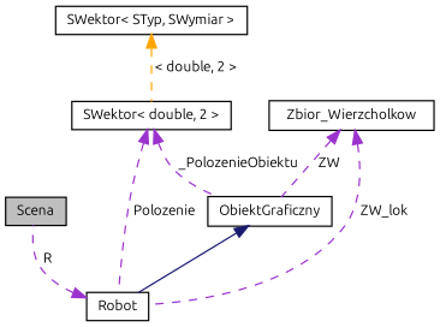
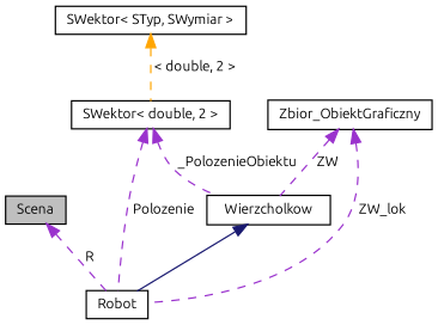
  digraph {
    fontname=Ubuntu
    node [color=black fillcolor=white fontname=Ubuntu fontsize=10 shape=record style=filled]
    edge [color=darkorchid3 dir=back fontname=Ubuntu fontsize=10 labelfontname=Helvetica labelfontsize=10 style=dashed]
    n1 [fillcolor=grey75 fontcolor=black height=0.2 label=Scena width=0.4]
-   n2 [height=0.2 label=ObiektGraficzny width=0.4]
+   n2 [height=0.2 label=Wierzcholkow width=0.4]
    n3 [height=0.2 label=Robot width=0.4]
    n4 [height=0.2 label="SWektor\< double, 2 \>" width=0.4]
    n5 [height=0.2 label="SWektor\< STyp, SWymiar \>" width=0.4]
-   n6 [height=0.2 label=Zbior_Wierzcholkow width=0.4]
+   n6 [height=0.2 label=Zbior_ObiektGraficzny width=0.4]
    n2 -> n3 [color=midnightblue style=solid]
-   n3 -> n1 [label=" R"]
+   n1 -> n3 [label=" R"]
    n4 -> n2 [label=" _PolozenieObiektu"]
    n4 -> n3 [label=" Polozenie"]
    n5 -> n4 [color=orange label=" \< double, 2 \>"]
    n6 -> n2 [label=" ZW"]
    n6 -> n3 [label=" ZW_lok"]
  }
